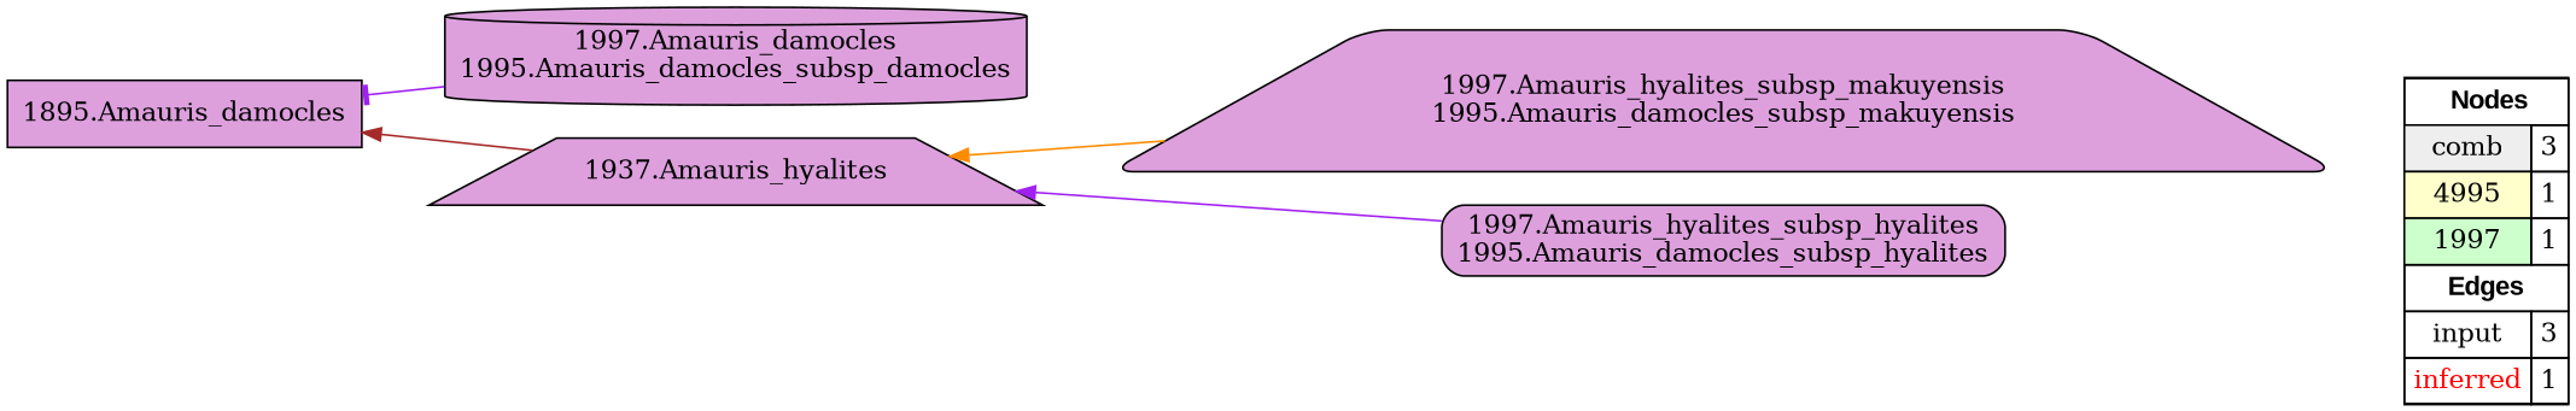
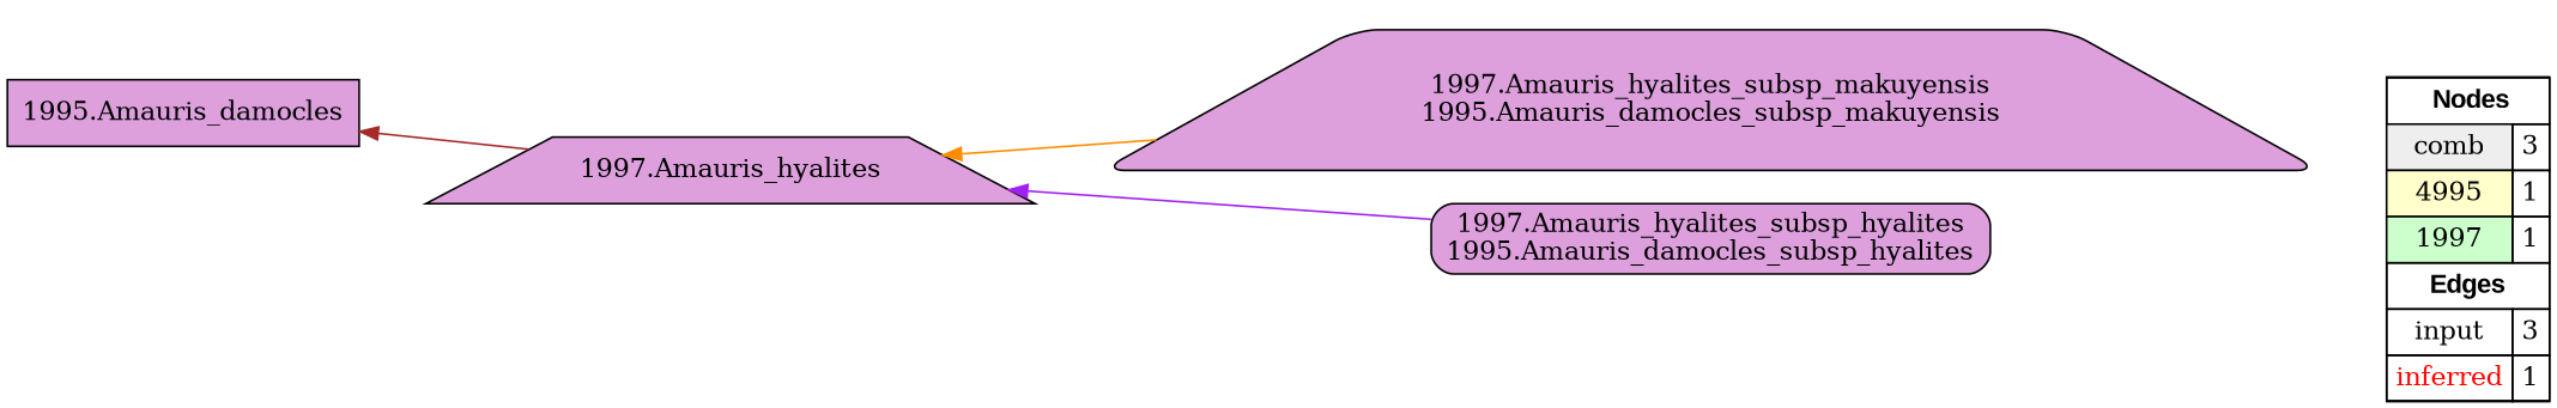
  digraph {
    rankdir=RL
    node [fillcolor=plum shape=box style=filled]
    edge [arrowhead=normal color=purple constraint=true penwidth=1 style=solid]
    n1 [fillcolor=white label=<   <TABLE BORDER="0" CELLBORDER="1" CELLSPACING="0" CELLPADDING="4">  <TR> <TD COLSPAN="2"><font face="Arial Black"> Nodes</font></TD> </TR>  <TR>   <TD bgcolor="#EEEEEE">comb</TD>   <TD>3</TD>   </TR>  <TR>   <TD bgcolor="#FFFFCC">4995</TD>   <TD>1</TD>   </TR>  <TR>   <TD bgcolor="#CCFFCC">1997</TD>   <TD>1</TD>   </TR>  <TR> <TD COLSPAN="2"><font face = "Arial Black"> Edges </font></TD> </TR>  <TR>   <TD><font color ="#000000">input</font></TD>   <TD>3</TD>   </TR>  <TR>   <TD><font color ="#FF0000">inferred</font></TD>   <TD>1</TD>   </TR>  </TABLE>   > margin=0]
-   "1997.Amauris_damocles\n1995.Amauris_damocles_subsp_damocles" [shape=cylinder style="filled,rounded"]
-   "1995.Amauris_damocles" [label="1895.Amauris_damocles"]
+   "1995.Amauris_damocles"
    "1997.Amauris_hyalites_subsp_makuyensis\n1995.Amauris_damocles_subsp_makuyensis" [shape=trapezium style="filled,rounded"]
-   "1997.Amauris_hyalites" [shape=trapezium label="1937.Amauris_hyalites"]
+   "1997.Amauris_hyalites" [shape=trapezium]
    "1997.Amauris_hyalites_subsp_hyalites\n1995.Amauris_damocles_subsp_hyalites" [style="filled,rounded"]
    subgraph sub_1 {
      rank=source
      n1
    }
-   "1997.Amauris_damocles\n1995.Amauris_damocles_subsp_damocles" -> "1995.Amauris_damocles" [arrowhead=tee]
    "1997.Amauris_hyalites_subsp_makuyensis\n1995.Amauris_damocles_subsp_makuyensis" -> "1997.Amauris_hyalites" [color=darkorange]
    "1997.Amauris_hyalites" -> "1995.Amauris_damocles" [color=brown]
    "1997.Amauris_hyalites_subsp_hyalites\n1995.Amauris_damocles_subsp_hyalites" -> "1997.Amauris_hyalites"
  }
